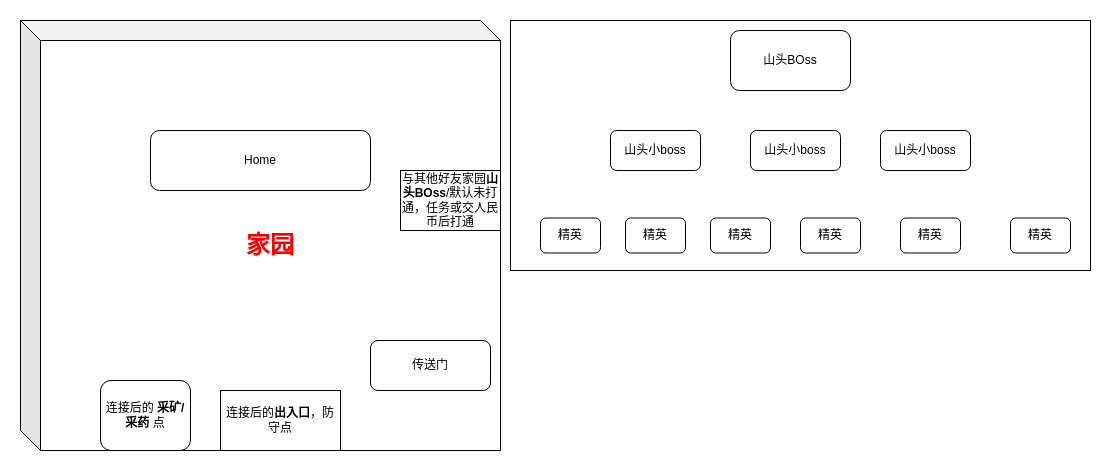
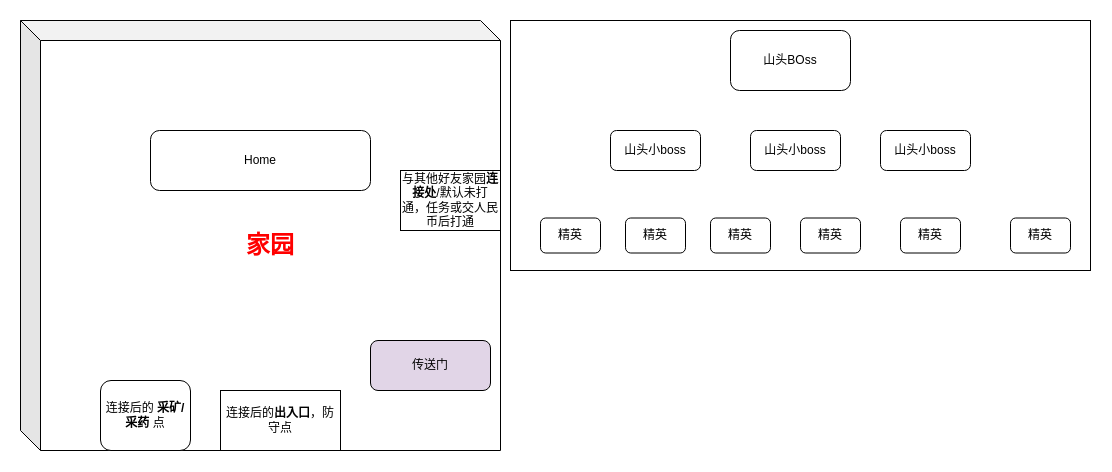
  <mxCell id="0" />
  <mxCell id="1" parent="0" />
  <mxCell id="2" value="" style="rounded=0;whiteSpace=wrap;html=1;" vertex="1" parent="1"><mxGeometry x="510" y="20" width="580" height="250" as="geometry" /></mxCell>
  <mxCell id="3" value="&lt;h1&gt;&lt;font color=&quot;#ff0000&quot;&gt;家园&lt;/font&gt;&lt;/h1&gt;" style="shape=cube;whiteSpace=wrap;html=1;boundedLbl=1;backgroundOutline=1;darkOpacity=0.05;darkOpacity2=0.1;" parent="1" vertex="1"><mxGeometry x="20" y="20" width="480" height="430" as="geometry" /></mxCell>
  <mxCell id="4" value="Home" style="rounded=1;whiteSpace=wrap;html=1;" parent="1" vertex="1"><mxGeometry x="150" y="130" width="220" height="60" as="geometry" /></mxCell>
  <mxCell id="5" value="连接后的&lt;b&gt;出入口&lt;/b&gt;，防守点" style="rounded=0;whiteSpace=wrap;html=1;" parent="1" vertex="1"><mxGeometry x="220" y="390" width="120" height="60" as="geometry" /></mxCell>
- <mxCell id="6" value="传送门" style="rounded=1;whiteSpace=wrap;html=1;" parent="1" vertex="1"><mxGeometry x="370" y="340" width="120" height="50" as="geometry" /></mxCell>
- <mxCell id="7" value="与其他好友家园&lt;b&gt;山头BOss&lt;/b&gt;/默认未打通，任务或交人民币后打通" style="rounded=0;whiteSpace=wrap;html=1;" parent="1" vertex="1"><mxGeometry x="400" y="170" width="100" height="60" as="geometry" /></mxCell>
+ <mxCell id="6" value="传送门" style="rounded=1;whiteSpace=wrap;html=1;fillColor=#e1d5e7;" parent="1" vertex="1"><mxGeometry x="370" y="340" width="120" height="50" as="geometry" /></mxCell>
+ <mxCell id="7" value="与其他好友家园&lt;b&gt;连接处&lt;/b&gt;/默认未打通，任务或交人民币后打通" style="rounded=0;whiteSpace=wrap;html=1;" parent="1" vertex="1"><mxGeometry x="400" y="170" width="100" height="60" as="geometry" /></mxCell>
  <mxCell id="8" value="连接后的 &lt;b&gt;采矿/采药&lt;/b&gt; 点" style="rounded=1;whiteSpace=wrap;html=1;" parent="1" vertex="1"><mxGeometry x="100" y="380" width="90" height="70" as="geometry" /></mxCell>
  <mxCell id="9" value="山头BOss" style="rounded=1;whiteSpace=wrap;html=1;" vertex="1" parent="1"><mxGeometry x="730" y="30" width="120" height="60" as="geometry" /></mxCell>
  <mxCell id="10" value="山头小boss" style="rounded=1;whiteSpace=wrap;html=1;" vertex="1" parent="1"><mxGeometry x="610" y="130" width="90" height="40" as="geometry" /></mxCell>
  <mxCell id="11" value="山头小boss" style="rounded=1;whiteSpace=wrap;html=1;" vertex="1" parent="1"><mxGeometry x="750" y="130" width="90" height="40" as="geometry" /></mxCell>
  <mxCell id="12" value="山头小boss" style="rounded=1;whiteSpace=wrap;html=1;" vertex="1" parent="1"><mxGeometry x="880" y="130" width="90" height="40" as="geometry" /></mxCell>
  <mxCell id="13" value="精英" style="rounded=1;whiteSpace=wrap;html=1;" vertex="1" parent="1"><mxGeometry x="540" y="217.5" width="60" height="35" as="geometry" /></mxCell>
  <mxCell id="14" value="精英" style="rounded=1;whiteSpace=wrap;html=1;" vertex="1" parent="1"><mxGeometry x="625" y="217.5" width="60" height="35" as="geometry" /></mxCell>
  <mxCell id="15" value="精英" style="rounded=1;whiteSpace=wrap;html=1;" vertex="1" parent="1"><mxGeometry x="710" y="217.5" width="60" height="35" as="geometry" /></mxCell>
  <mxCell id="16" value="精英" style="rounded=1;whiteSpace=wrap;html=1;" vertex="1" parent="1"><mxGeometry x="800" y="217.5" width="60" height="35" as="geometry" /></mxCell>
  <mxCell id="17" value="精英" style="rounded=1;whiteSpace=wrap;html=1;" vertex="1" parent="1"><mxGeometry x="900" y="217.5" width="60" height="35" as="geometry" /></mxCell>
  <mxCell id="18" value="精英" style="rounded=1;whiteSpace=wrap;html=1;" vertex="1" parent="1"><mxGeometry x="1010" y="217.5" width="60" height="35" as="geometry" /></mxCell>
